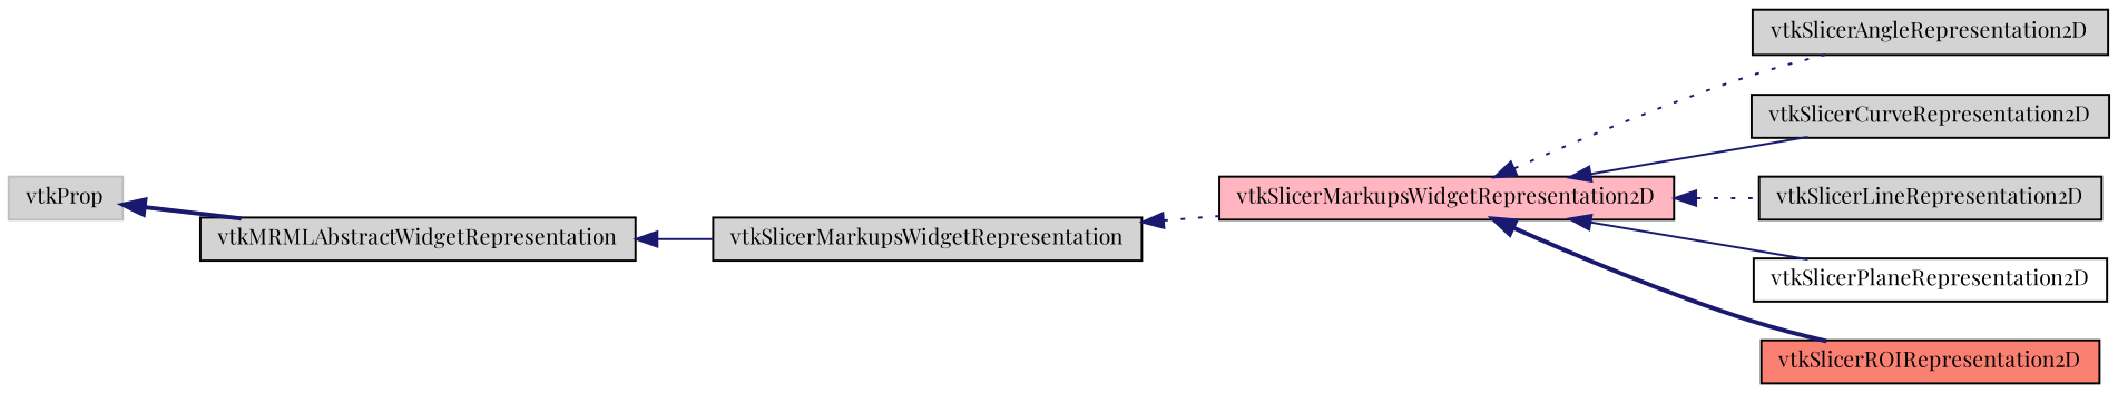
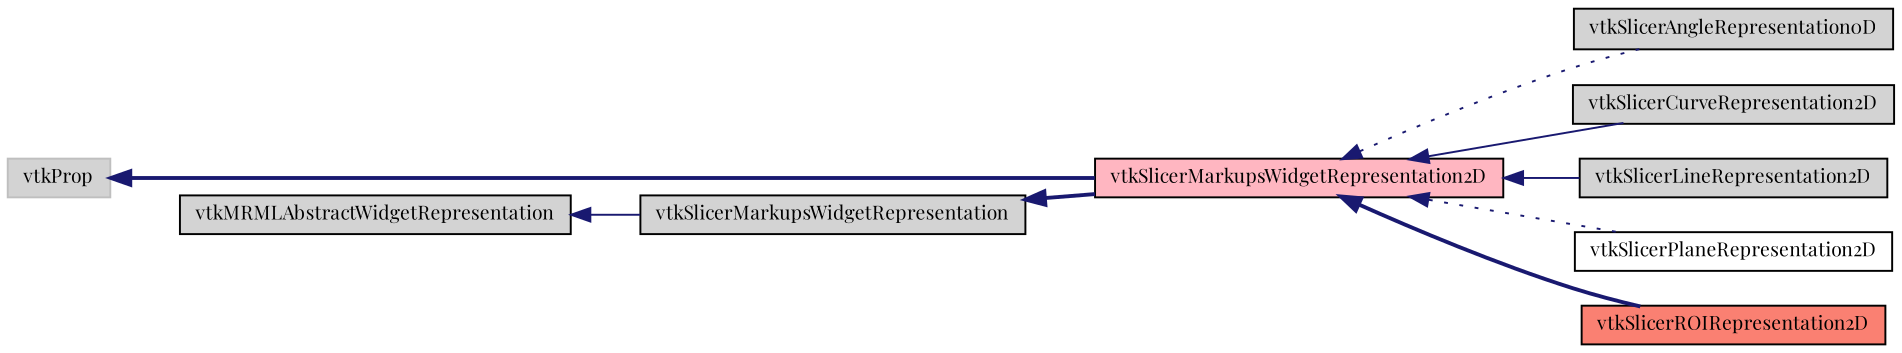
  digraph {
    fontname="Playfair Display"
    rankdir=LR
    node [color=black fillcolor=lightgrey fontname="Playfair Display" fontsize=10 shape=record style=filled]
    edge [color=midnightblue dir=back fontname="Playfair Display" fontsize=10 labelfontname=Helvetica labelfontsize=10 style=dotted]
    n1 [fillcolor=lightpink fontcolor=black height=0.2 label=vtkSlicerMarkupsWidgetRepresentation2D width=0.4]
-   n2 [height=0.2 label=vtkSlicerAngleRepresentation2D width=0.4]
+   n2 [height=0.2 label=vtkSlicerAngleRepresentation0D width=0.4]
    n3 [height=0.2 label=vtkSlicerCurveRepresentation2D width=0.4]
    n4 [height=0.2 label=vtkSlicerLineRepresentation2D width=0.4]
    n5 [fillcolor=white height=0.2 label=vtkSlicerPlaneRepresentation2D width=0.4]
    n6 [fillcolor=salmon height=0.2 label=vtkSlicerROIRepresentation2D width=0.4]
    n7 [height=0.2 label=vtkSlicerMarkupsWidgetRepresentation width=0.4]
    n8 [height=0.2 label=vtkMRMLAbstractWidgetRepresentation width=0.4]
    n9 [color=grey75 height=0.2 label=vtkProp width=0.4]
    n1 -> n2
    n1 -> n3 [style=solid]
-   n1 -> n4
-   n1 -> n5 [style=solid]
+   n1 -> n4 [style=solid]
+   n1 -> n5
    n1 -> n6 [style=bold]
-   n7 -> n1
+   n7 -> n1 [style=bold]
    n8 -> n7 [style=solid]
-   n9 -> n8 [style=bold]
+   n9 -> n1 [style=bold]
  }
